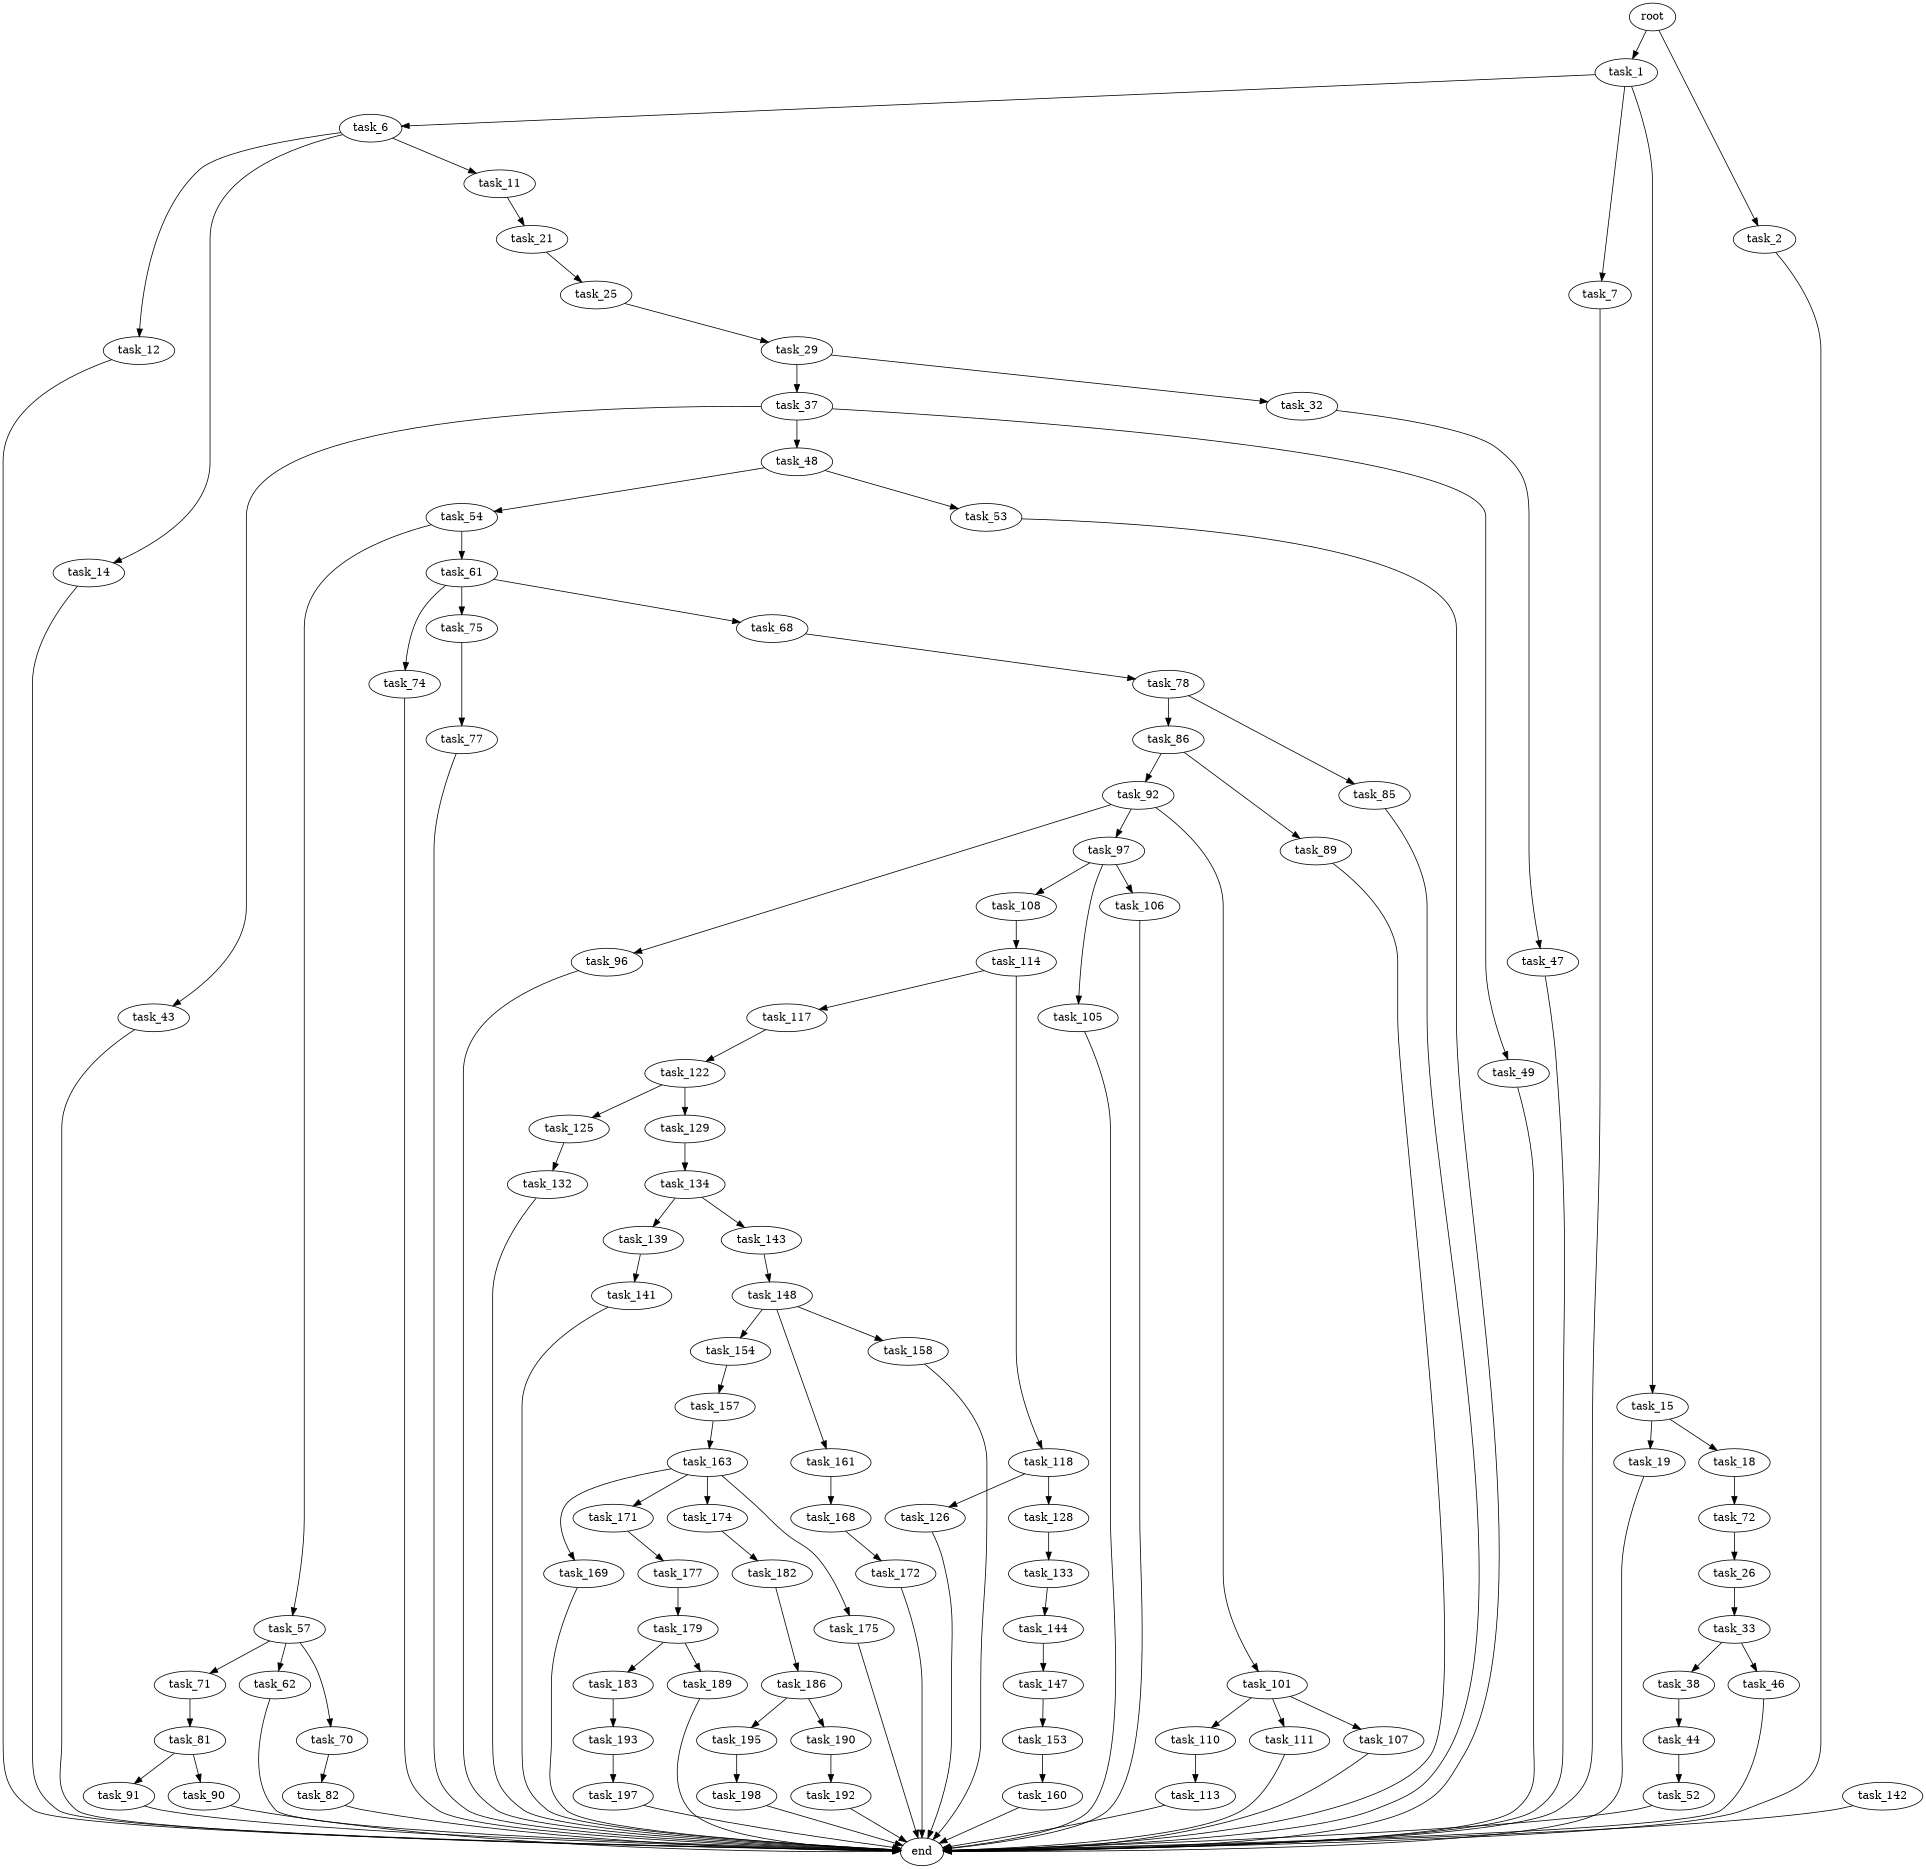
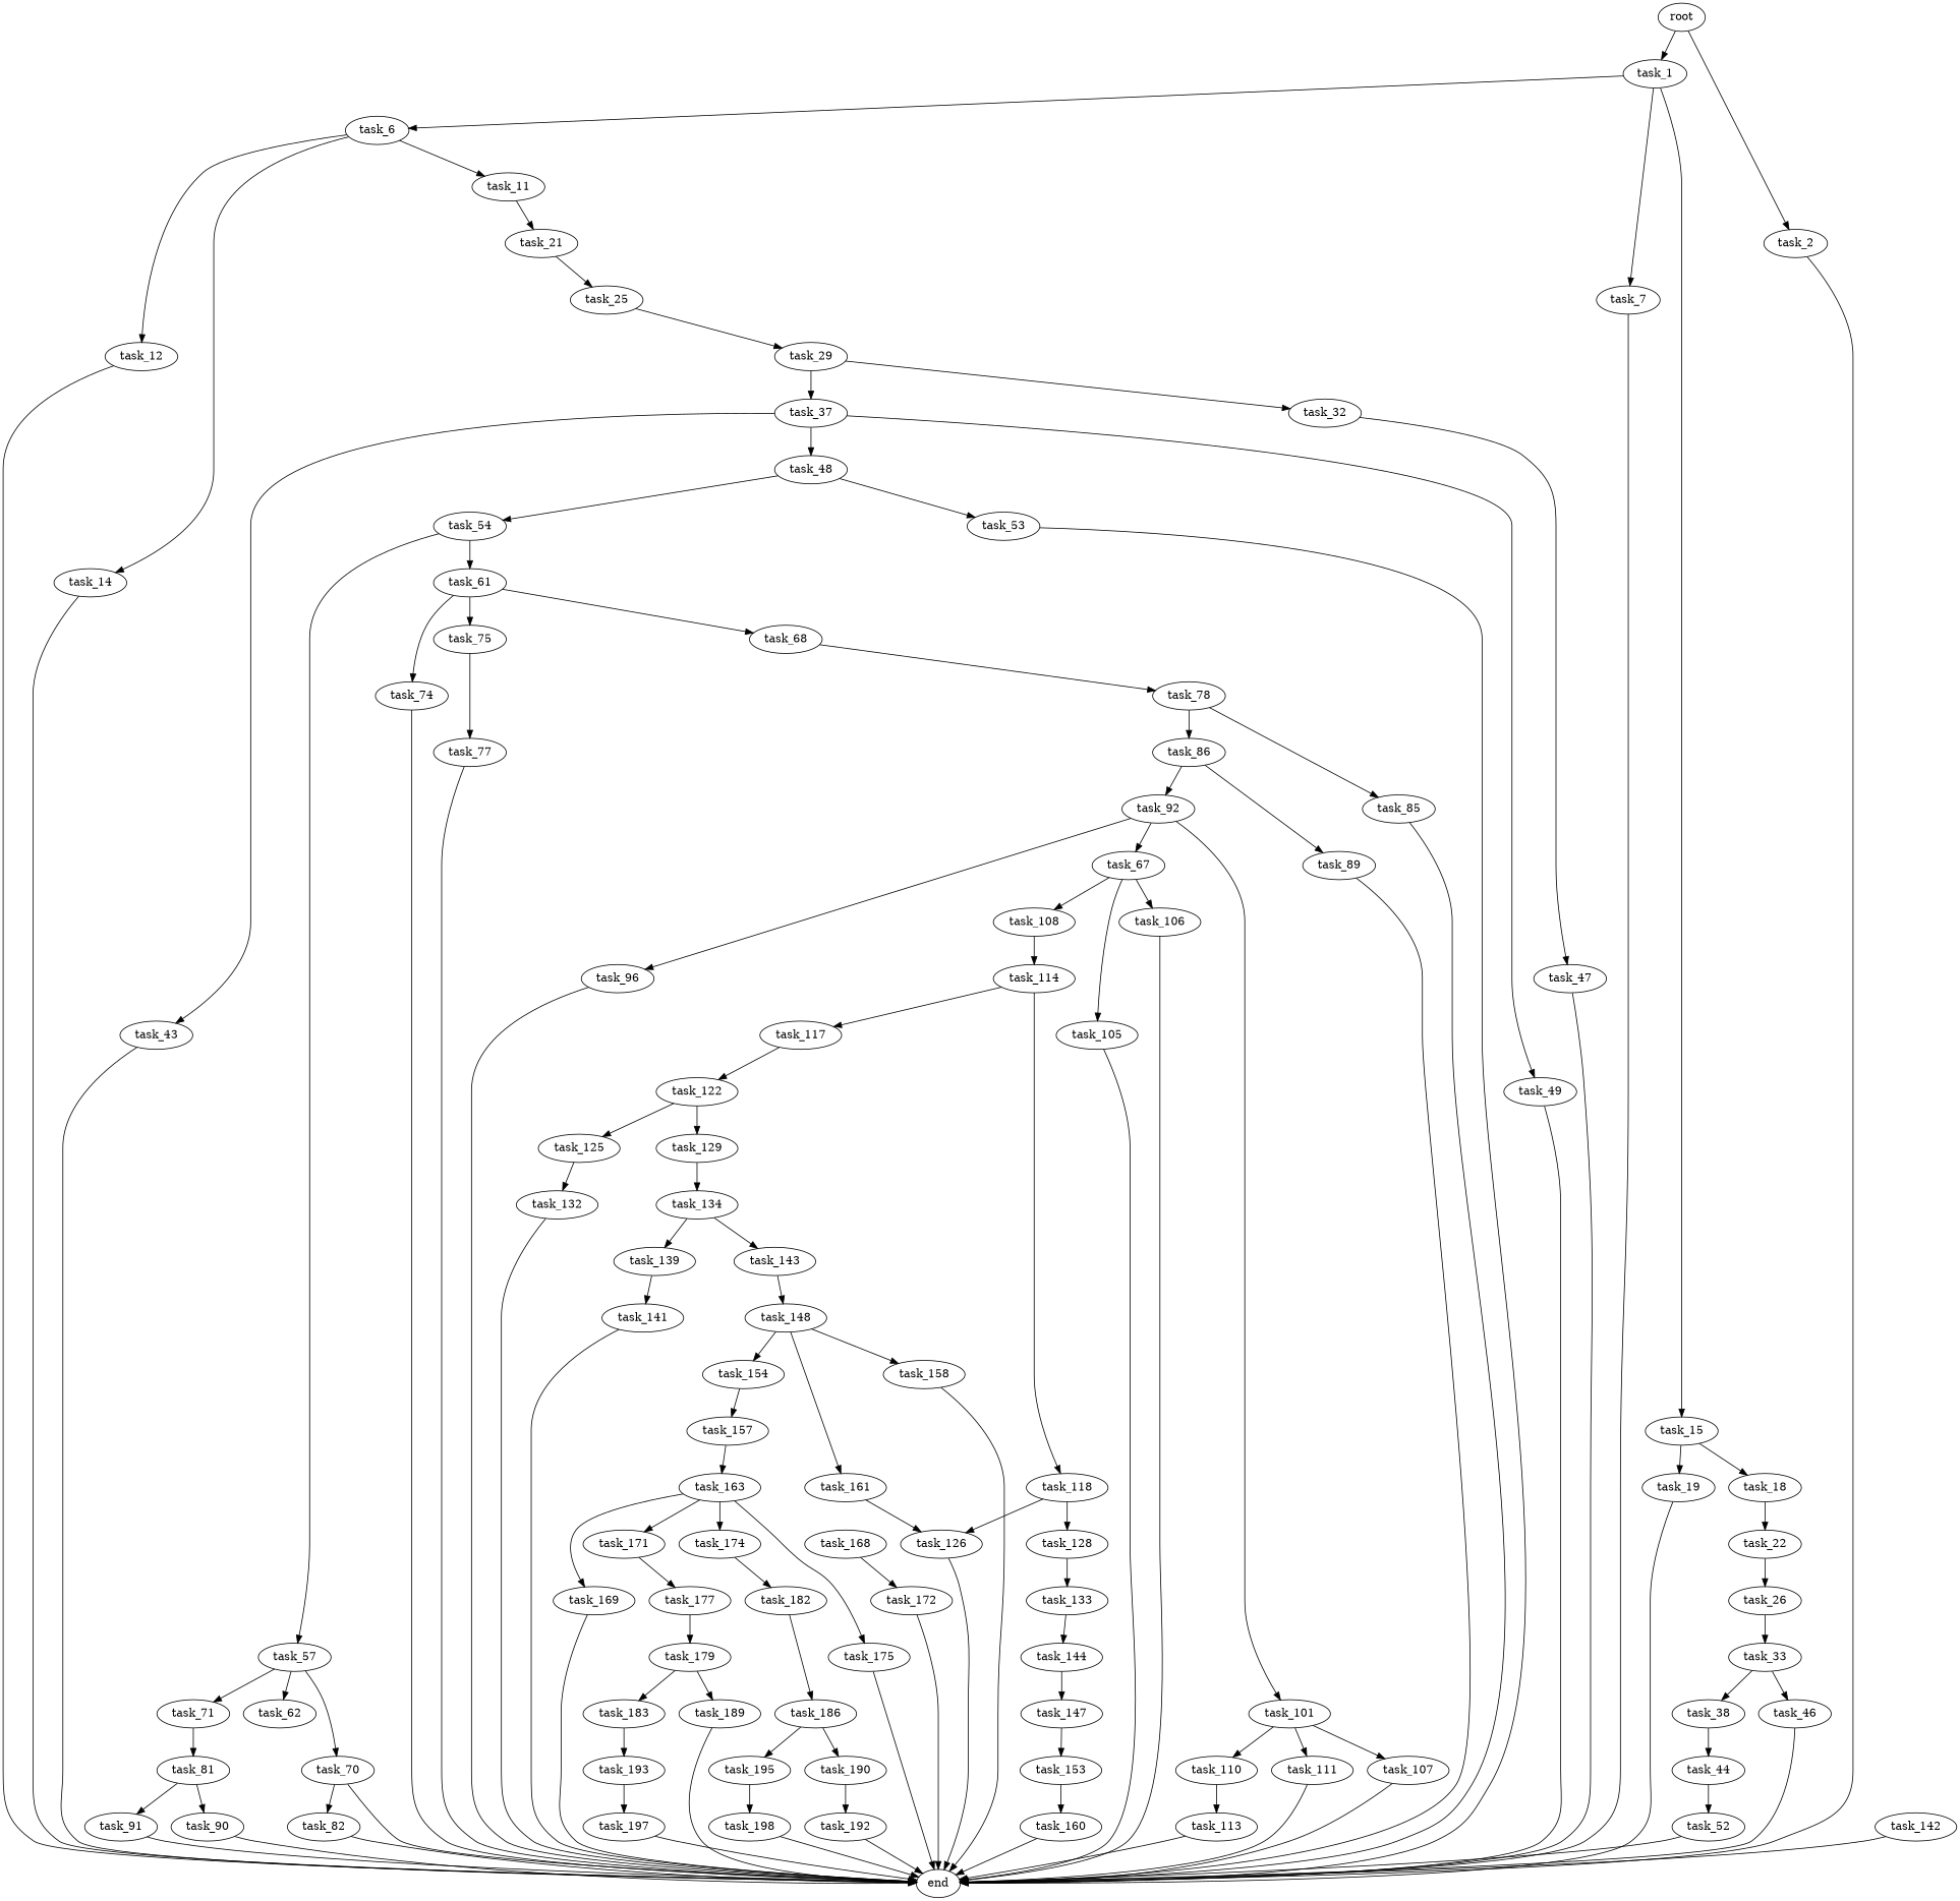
  digraph {
    root
    task_1
    task_2
    task_6
    task_7
    task_15
    end
    task_11
    task_12
    task_14
    task_18
    task_19
    task_21
    task_25
-   task_22 [label=task_72]
+   task_22
    task_26
    task_29
    task_33
    task_32
    task_37
    task_38
    task_46
    task_47
    task_43
    task_48
    task_49
    task_44
    task_53
    task_54
    task_52
    task_57
    task_61
    task_62
    task_70
    task_71
    task_68
    task_74
    task_75
    task_82
    task_81
    task_78
    task_77
    task_85
    task_86
    task_90
    task_91
    task_89
    task_92
    task_96
-   task_97
+   task_97 [label=task_67]
    task_101
    task_105
    task_106
    task_108
    task_107
    task_110
    task_111
    task_114
    task_113
    task_117
    task_118
    task_122
    task_126
    task_128
    task_125
    task_129
    task_133
    task_132
    task_134
    task_144
    task_139
    task_143
    task_147
    task_141
    task_142
    task_148
    task_154
    task_158
    task_161
    task_153
    task_160
    task_157
    task_168
    task_163
    task_169
    task_171
    task_174
    task_175
    task_172
    task_177
    task_182
    task_179
    task_186
    task_183
    task_189
    task_193
    task_190
    task_195
    task_197
    task_192
    task_198
    root -> task_1
    root -> task_2
    task_1 -> task_6
    task_1 -> task_7
    task_1 -> task_15
    task_2 -> end
    task_6 -> task_11
    task_6 -> task_12
    task_6 -> task_14
    task_7 -> end
    task_15 -> task_18
    task_15 -> task_19
    task_11 -> task_21
    task_12 -> end
    task_14 -> end
    task_18 -> task_22
    task_19 -> end
    task_21 -> task_25
    task_25 -> task_29
    task_22 -> task_26
    task_26 -> task_33
    task_29 -> task_32
    task_29 -> task_37
    task_33 -> task_38
    task_33 -> task_46
    task_32 -> task_47
    task_37 -> task_43
    task_37 -> task_48
    task_37 -> task_49
    task_38 -> task_44
    task_46 -> end
    task_47 -> end
    task_43 -> end
    task_48 -> task_53
    task_48 -> task_54
    task_49 -> end
    task_44 -> task_52
    task_53 -> end
    task_54 -> task_57
    task_54 -> task_61
    task_52 -> end
    task_57 -> task_62
    task_57 -> task_70
    task_57 -> task_71
    task_61 -> task_68
    task_61 -> task_74
    task_61 -> task_75
-   task_62 -> end
+   task_70 -> end
    task_70 -> task_82
    task_71 -> task_81
    task_68 -> task_78
    task_74 -> end
    task_75 -> task_77
    task_82 -> end
    task_81 -> task_90
    task_81 -> task_91
    task_78 -> task_85
    task_78 -> task_86
    task_77 -> end
    task_85 -> end
    task_86 -> task_89
    task_86 -> task_92
    task_90 -> end
    task_91 -> end
    task_89 -> end
    task_92 -> task_96
    task_92 -> task_97
    task_92 -> task_101
    task_96 -> end
    task_97 -> task_105
    task_97 -> task_106
    task_97 -> task_108
    task_101 -> task_107
    task_101 -> task_110
    task_101 -> task_111
    task_105 -> end
    task_106 -> end
    task_108 -> task_114
    task_107 -> end
    task_110 -> task_113
    task_111 -> end
    task_114 -> task_117
    task_114 -> task_118
    task_113 -> end
    task_117 -> task_122
    task_118 -> task_126
    task_118 -> task_128
    task_122 -> task_125
    task_122 -> task_129
    task_126 -> end
    task_128 -> task_133
    task_125 -> task_132
    task_129 -> task_134
    task_133 -> task_144
    task_132 -> end
    task_134 -> task_139
    task_134 -> task_143
    task_144 -> task_147
    task_139 -> task_141
    task_143 -> task_148
    task_147 -> task_153
    task_141 -> end
    task_142 -> end
    task_148 -> task_154
    task_148 -> task_158
    task_148 -> task_161
    task_154 -> task_157
    task_158 -> end
-   task_161 -> task_168
+   task_161 -> task_126
    task_153 -> task_160
    task_160 -> end
    task_157 -> task_163
    task_168 -> task_172
    task_163 -> task_169
    task_163 -> task_171
    task_163 -> task_174
    task_163 -> task_175
    task_169 -> end
    task_171 -> task_177
    task_174 -> task_182
    task_175 -> end
    task_172 -> end
    task_177 -> task_179
    task_182 -> task_186
    task_179 -> task_183
    task_179 -> task_189
    task_186 -> task_190
    task_186 -> task_195
    task_183 -> task_193
    task_189 -> end
    task_193 -> task_197
    task_190 -> task_192
    task_195 -> task_198
    task_197 -> end
    task_192 -> end
    task_198 -> end
  }
